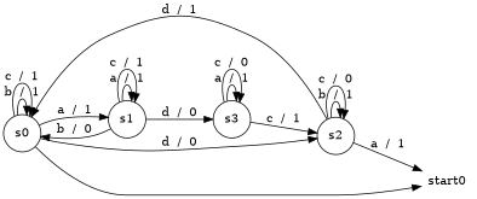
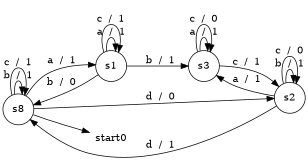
  digraph {
    rankdir=LR
    node [shape=circle]
-   n1 [label=s0]
+   n1 [label=s8]
    n2 [label=s1]
    n3 [label=s2]
    start0 [height=0 shape=none width=0]
    n5 [label=s3]
    n1 -> n1 [label="b  /  1"]
    n1 -> n1 [label="c  /  1"]
    n1 -> n2 [label="a  /  1"]
    n1 -> n3 [label="d  /  0"]
    n1 -> start0
    n2 -> n1 [label="b  /  0"]
    n2 -> n2 [label="a  /  1"]
    n2 -> n2 [label="c  /  1"]
-   n2 -> n5 [label="d  /  0"]
+   n2 -> n5 [label="b  /  1"]
    n3 -> n1 [label="d  /  1"]
    n3 -> n3 [label="b  /  1"]
    n3 -> n3 [label="c  /  0"]
-   n3 -> start0 [label="a  /  1"]
+   n3 -> n5 [label="a  /  1"]
    n5 -> n3 [label="c  /  1"]
    n5 -> n5 [label="a  /  1"]
    n5 -> n5 [label="c  /  0"]
  }
